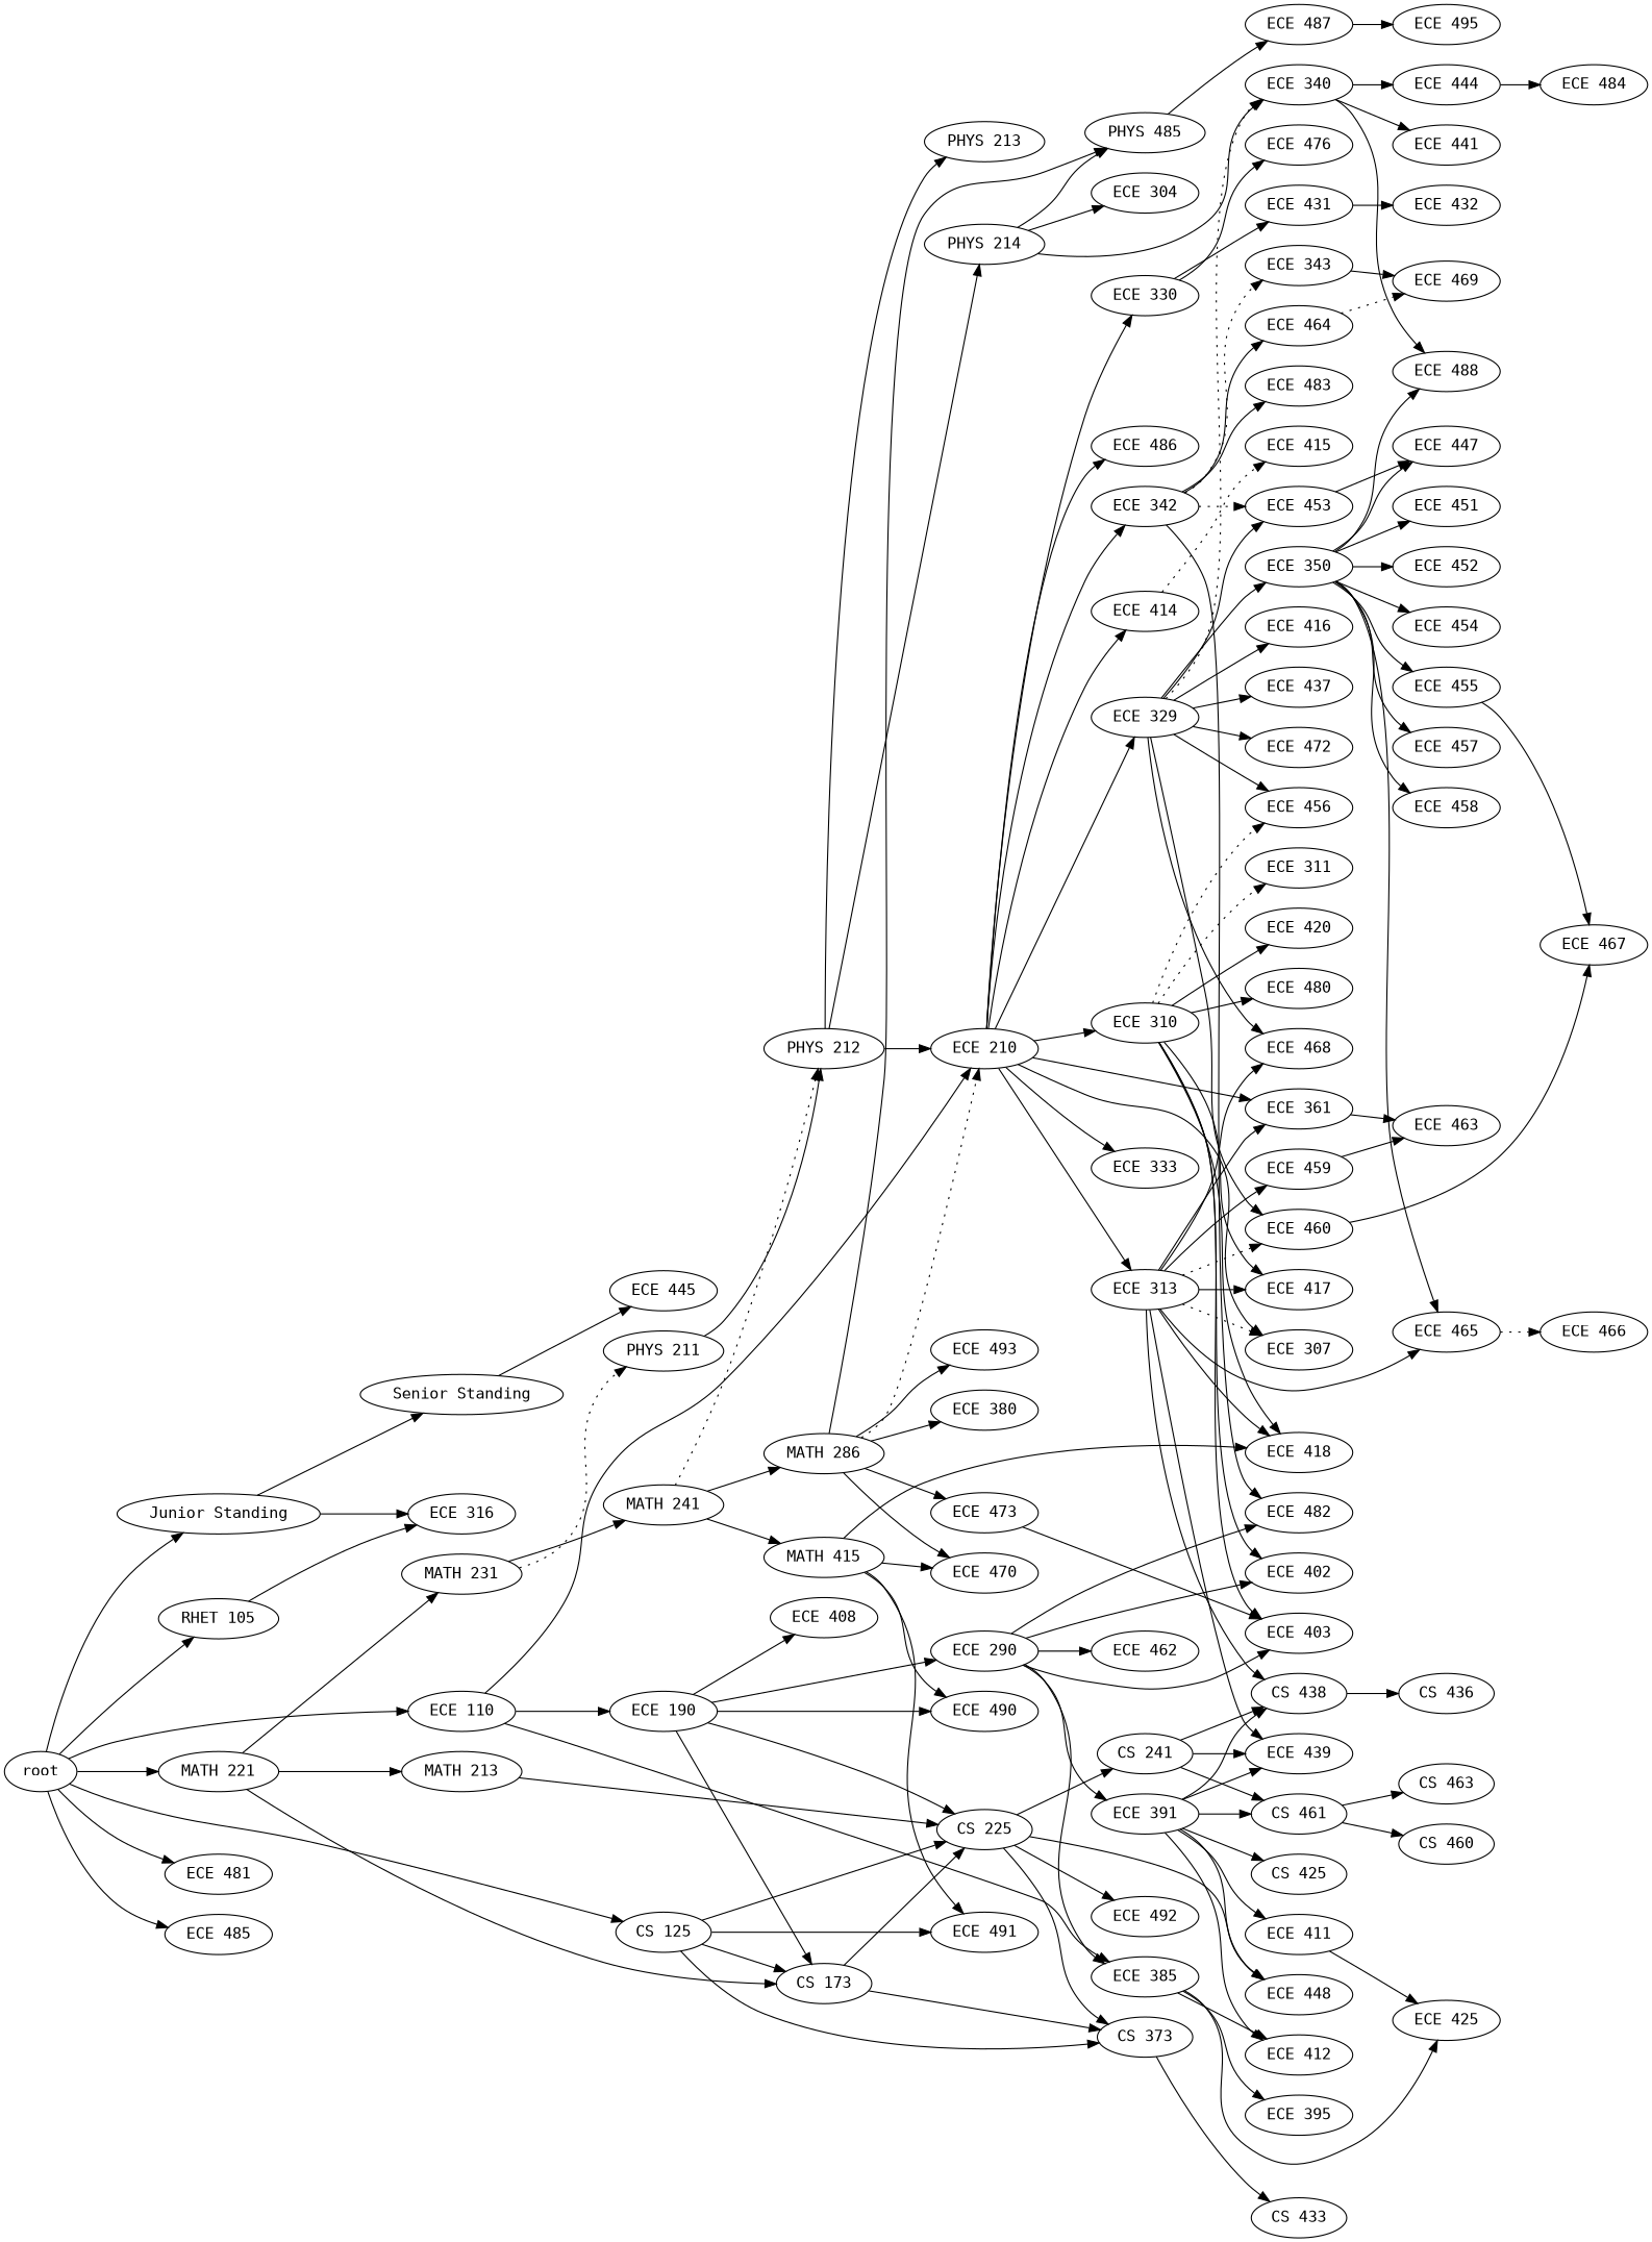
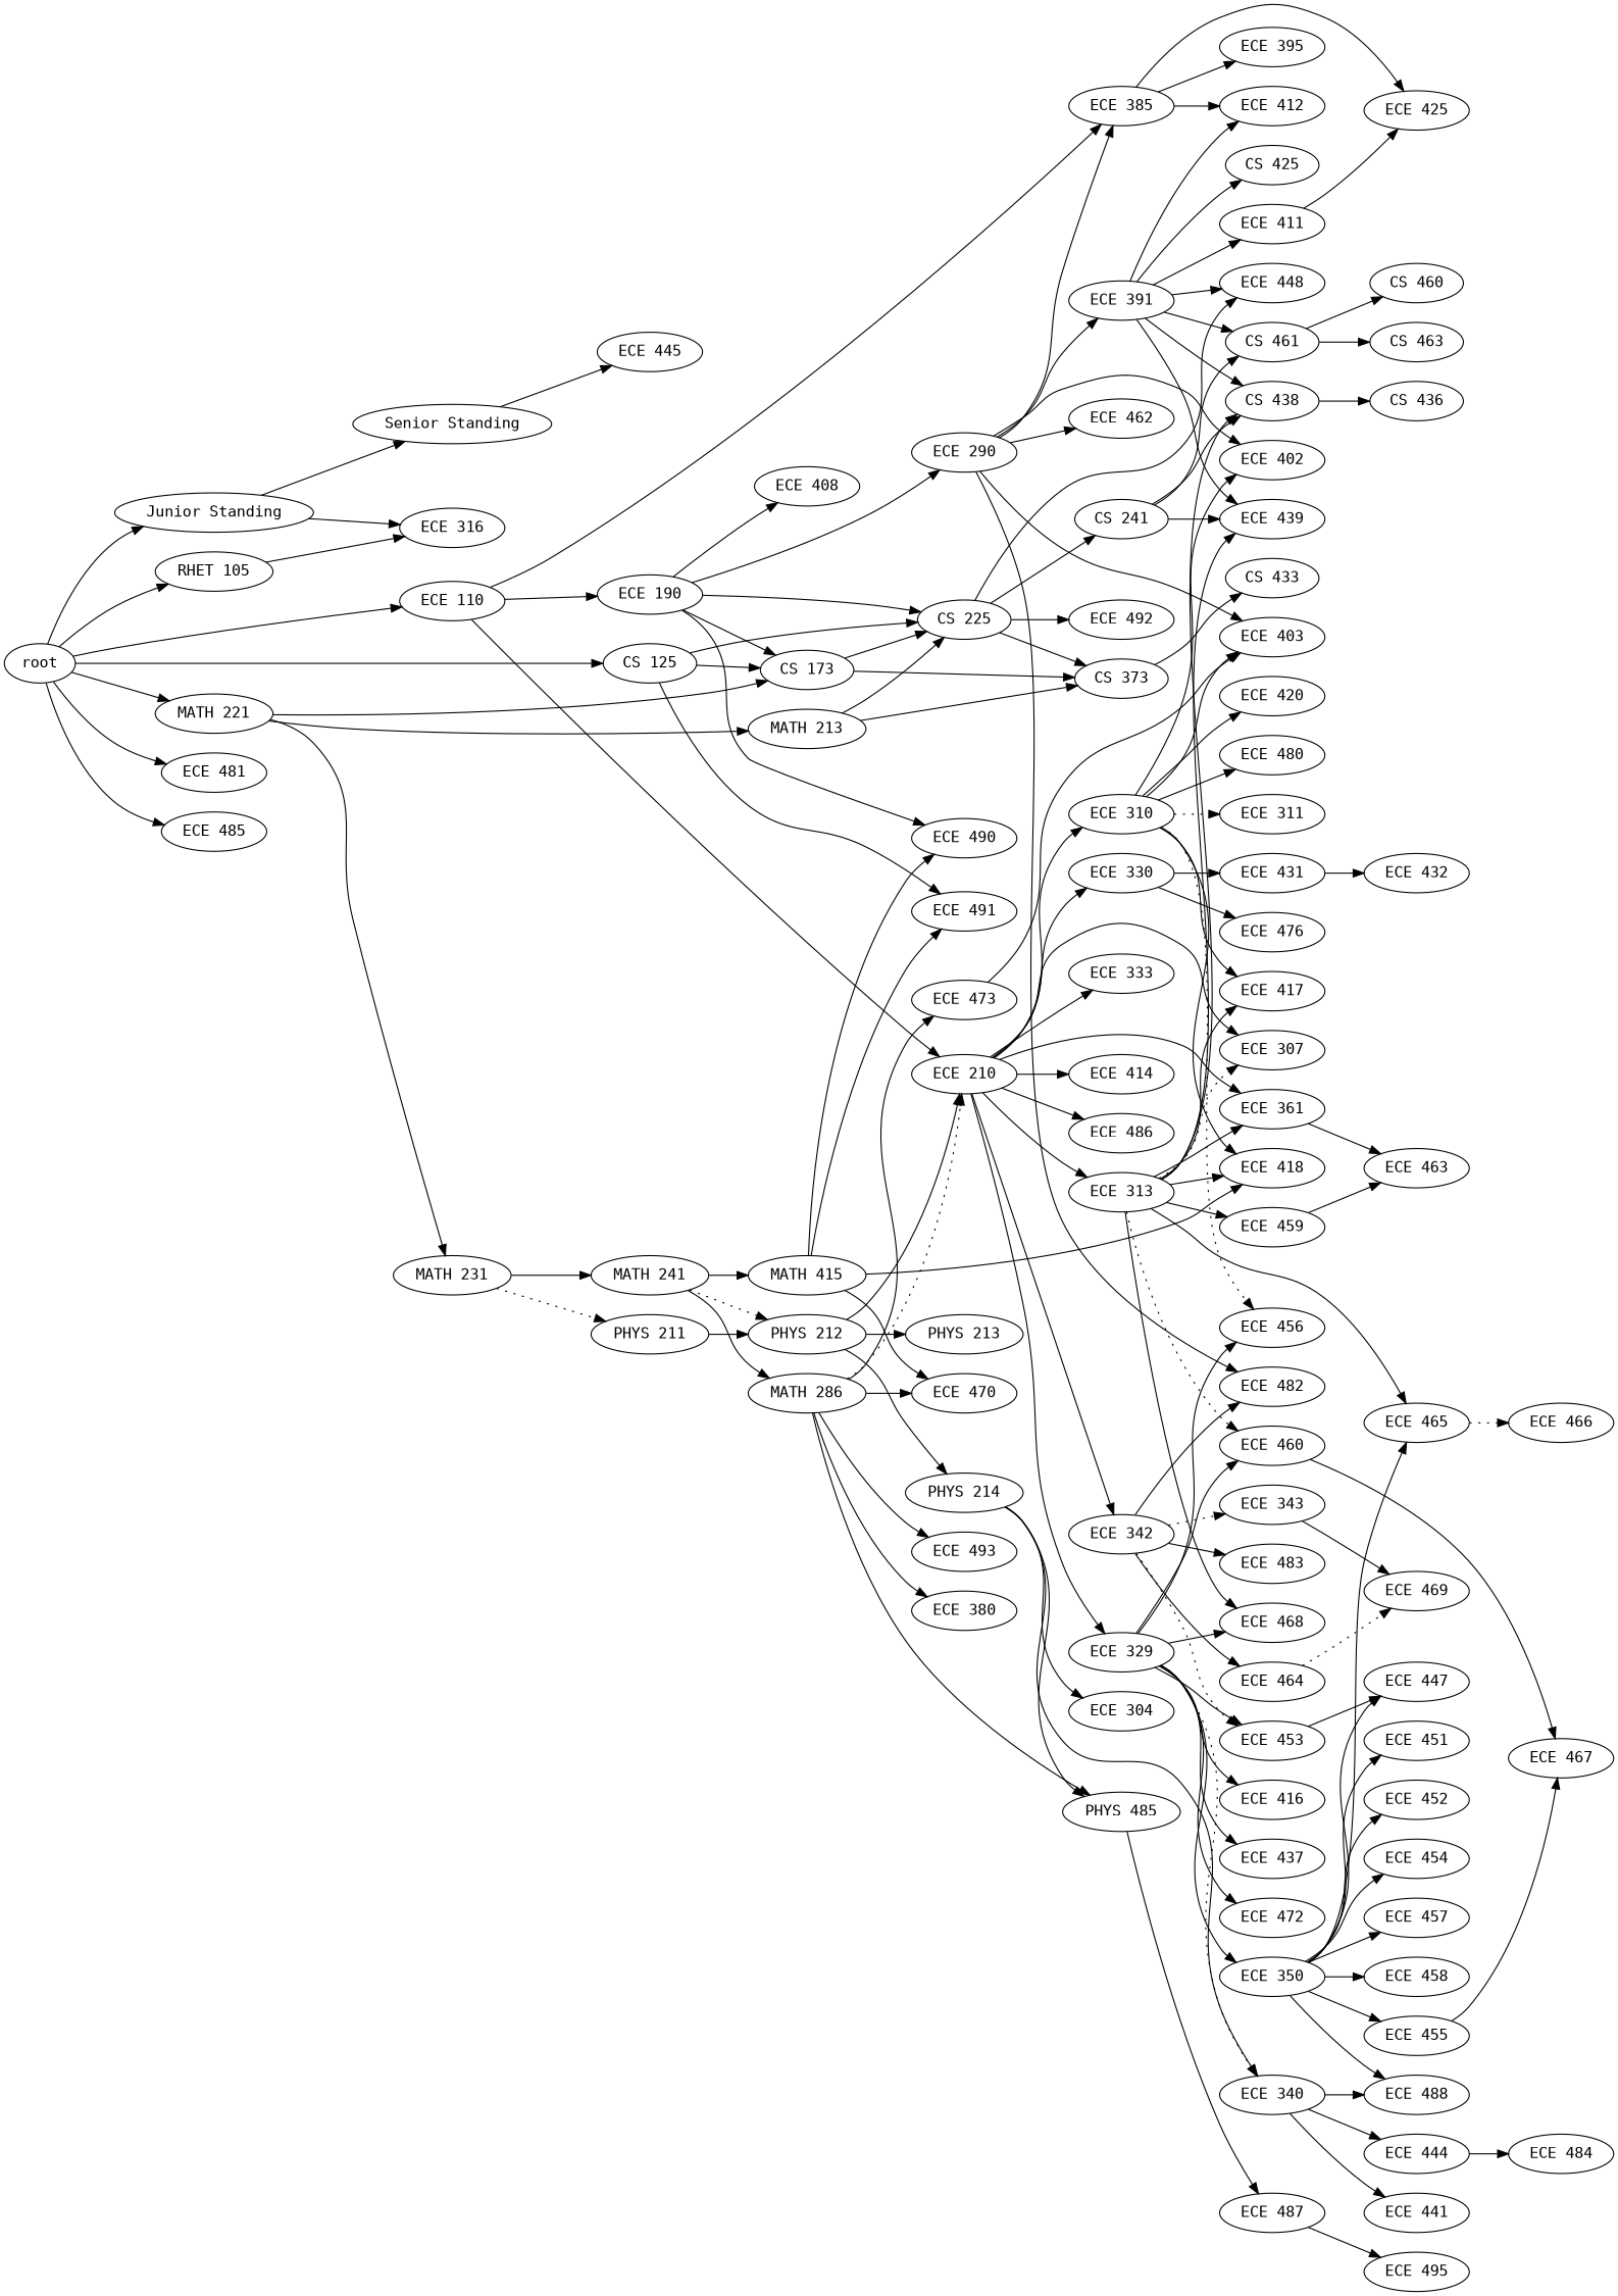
  digraph {
    fontname="DejaVu Sans Mono"
    rankdir=LR
    node [fontname="DejaVu Sans Mono"]
    edge [fontname="DejaVu Sans Mono"]
    n1 [label="Senior Standing"]
    n2 [label="ECE 445"]
    n3 [label="Junior Standing"]
    n4 [label="ECE 316"]
    n5 [label="MATH 221"]
    n6 [label="MATH 231"]
    n7 [label="CS 173"]
    n8 [label="MATH 213"]
    n9 [label="MATH 241"]
    n10 [label="PHYS 211"]
    n11 [label="CS 225"]
    n12 [label="CS 373"]
    n13 [label="MATH 286"]
    n14 [label="PHYS 212"]
    n15 [label="MATH 415"]
    n16 [label="ECE 210"]
    n17 [label="ECE 380"]
    n18 [label="ECE 470"]
    n19 [label="ECE 473"]
    n20 [label="ECE 493"]
    n21 [label="PHYS 485"]
    n22 [label="PHYS 213"]
    n23 [label="PHYS 214"]
    n24 [label="ECE 490"]
    n25 [label="ECE 418"]
    n26 [label="ECE 491"]
    n27 [label="ECE 329"]
    n28 [label="ECE 307"]
    n29 [label="ECE 310"]
    n30 [label="ECE 313"]
    n31 [label="ECE 330"]
    n32 [label="ECE 333"]
    n33 [label="ECE 342"]
    n34 [label="ECE 361"]
    n35 [label="ECE 414"]
    n36 [label="ECE 486"]
    n37 [label="ECE 403"]
    n38 [label="ECE 487"]
    n39 [label="ECE 340"]
    n40 [label="ECE 304"]
    n41 [label="ECE 441"]
    n42 [label="ECE 444"]
    n43 [label="ECE 488"]
    n44 [label="ECE 110"]
    n45 [label="ECE 190"]
    n46 [label="ECE 385"]
    n47 [label="ECE 290"]
    n48 [label="ECE 408"]
    n49 [label="ECE 395"]
    n50 [label="ECE 412"]
    n51 [label="ECE 425"]
    n52 [label="ECE 391"]
    n53 [label="ECE 402"]
    n54 [label="ECE 462"]
    n55 [label="ECE 482"]
    n56 [label="ECE 448"]
    n57 [label="ECE 492"]
    n58 [label="CS 241"]
    n59 [label="ECE 350"]
    n60 [label="ECE 416"]
    n61 [label="ECE 437"]
    n62 [label="ECE 453"]
    n63 [label="ECE 456"]
    n64 [label="ECE 460"]
    n65 [label="ECE 468"]
    n66 [label="ECE 472"]
    n67 [label="ECE 311"]
    n68 [label="ECE 417"]
    n69 [label="ECE 420"]
    n70 [label="ECE 480"]
    n71 [label="CS 438"]
    n72 [label="ECE 439"]
    n73 [label="ECE 459"]
    n74 [label="ECE 465"]
    n75 [label="ECE 431"]
    n76 [label="ECE 476"]
    n77 [label="ECE 343"]
    n78 [label="ECE 464"]
    n79 [label="ECE 483"]
    n80 [label="ECE 463"]
-   n81 [label="ECE 415"]
    n82 [label="ECE 411"]
    n83 [label="CS 461"]
    n84 [label="CS 425"]
    n85 [label="ECE 447"]
    n86 [label="ECE 451"]
    n87 [label="ECE 452"]
    n88 [label="ECE 454"]
    n89 [label="ECE 455"]
    n90 [label="ECE 457"]
    n91 [label="ECE 458"]
    n92 [label="ECE 467"]
    n93 [label="ECE 484"]
    n94 [label="RHET 105"]
    n95 [label="CS 436"]
    n96 [label="ECE 466"]
    n97 [label="ECE 432"]
    n98 [label="ECE 469"]
    n99 [label="CS 460"]
    n100 [label="CS 463"]
    n101 [label="CS 433"]
    n102 [label="CS 125"]
    n103 [label="ECE 481"]
    n104 [label="ECE 485"]
    n105 [label="ECE 495"]
    root
    n1 -> n2
    n3 -> n1
    n3 -> n4
    n5 -> n6
    n5 -> n7
    n5 -> n8
    n6 -> n9
    n6 -> n10 [style=dotted]
    n7 -> n11
    n7 -> n12
    n8 -> n11
-   n102 -> n12
+   n8 -> n12
    n9 -> n13
    n9 -> n14 [style=dotted]
    n9 -> n15
    n10 -> n14
    n11 -> n12
    n11 -> n56
    n11 -> n57
    n11 -> n58
    n12 -> n101
    n13 -> n16 [style=dotted]
    n13 -> n17
    n13 -> n18
    n13 -> n19
    n13 -> n20
    n13 -> n21
    n14 -> n16
    n14 -> n22
    n14 -> n23
    n15 -> n18
    n15 -> n24
    n15 -> n25
    n15 -> n26
    n16 -> n27
    n16 -> n28
    n16 -> n29
    n16 -> n30
    n16 -> n31
    n16 -> n32
    n16 -> n33
    n16 -> n34
    n16 -> n35
    n16 -> n36
    n19 -> n37
    n21 -> n38
    n23 -> n21
    n23 -> n39
    n23 -> n40
    n27 -> n39 [style=dotted]
    n27 -> n59
    n27 -> n60
    n27 -> n61
    n27 -> n62
    n27 -> n63
    n27 -> n64
    n27 -> n65
    n27 -> n66
    n29 -> n25
    n29 -> n37
    n29 -> n53
    n29 -> n63 [style=dotted]
    n29 -> n67 [style=dotted]
    n29 -> n68
    n29 -> n69
    n29 -> n70
    n30 -> n25
    n30 -> n28 [style=dotted]
    n30 -> n34
    n30 -> n64 [style=dotted]
    n30 -> n65
    n30 -> n68
    n30 -> n71
    n30 -> n72
    n30 -> n73
    n30 -> n74
    n31 -> n75
    n31 -> n76
    n33 -> n55
    n33 -> n62 [style=dotted]
    n33 -> n77 [style=dotted]
    n33 -> n78
    n33 -> n79
    n34 -> n80
-   n35 -> n81 [style=dotted]
    n38 -> n105
    n39 -> n41
    n39 -> n42
    n39 -> n43
    n42 -> n93
    n44 -> n16
    n44 -> n45
    n44 -> n46
    n45 -> n7
    n45 -> n11
    n45 -> n24
    n45 -> n47
    n45 -> n48
    n46 -> n49
    n46 -> n50
    n46 -> n51
    n47 -> n37
    n47 -> n46
    n47 -> n52
    n47 -> n53
    n47 -> n54
    n47 -> n55
    n52 -> n50
    n52 -> n56
    n52 -> n71
    n52 -> n72
    n52 -> n82
    n52 -> n83
    n52 -> n84
    n58 -> n71
    n58 -> n72
    n58 -> n83
    n59 -> n43
    n59 -> n74
    n59 -> n85
    n59 -> n86
    n59 -> n87
    n59 -> n88
    n59 -> n89
    n59 -> n90
    n59 -> n91
    n62 -> n85
    n64 -> n92
    n71 -> n95
    n73 -> n80
    n74 -> n96 [style=dotted]
    n75 -> n97
    n77 -> n98
    n78 -> n98 [style=dotted]
    n82 -> n51
    n83 -> n99
    n83 -> n100
    n89 -> n92
    n94 -> n4
    n102 -> n7
    n102 -> n11
    n102 -> n26
    root -> n3
    root -> n5
    root -> n44
    root -> n94
    root -> n102
    root -> n103
    root -> n104
  }
